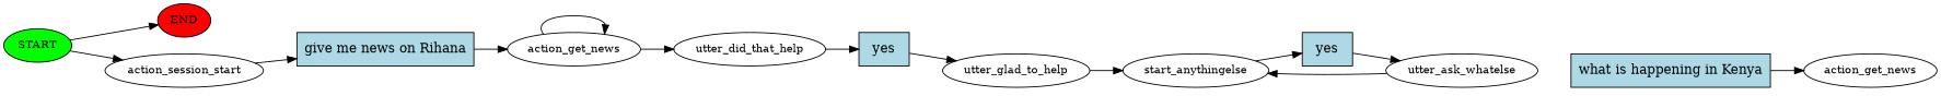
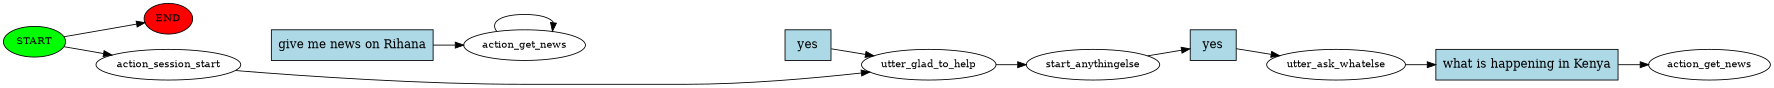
  digraph {
    rankdir=LR
    node [fontsize=12]
    n1 [fillcolor=green label=START style=filled]
    n2 [fillcolor=red label=END style=filled]
    n3 [label=action_session_start]
    n4 [fillcolor=lightblue label="give me news on Rihana" shape=rect style=filled fontsize=""]
    n5 [label=action_get_news]
-   n6 [label=utter_did_that_help]
    n7 [fillcolor=lightblue label=yes shape=rect style=filled fontsize=""]
    n8 [label=utter_glad_to_help]
    n9 [label=start_anythingelse]
    n10 [fillcolor=lightblue label=yes shape=rect style=filled fontsize=""]
    n11 [label=utter_ask_whatelse]
    n12 [fillcolor=lightblue label="what is happening in Kenya" shape=rect style=filled fontsize=""]
    n13 [label=action_get_news]
    n1 -> n2
    n1 -> n3
-   n3 -> n4
+   n3 -> n8
    n4 -> n5
    n5 -> n5
-   n5 -> n6
-   n6 -> n7
    n7 -> n8
    n8 -> n9
    n9 -> n10
    n10 -> n11
-   n11 -> n9
+   n11 -> n12
    n12 -> n13
  }
